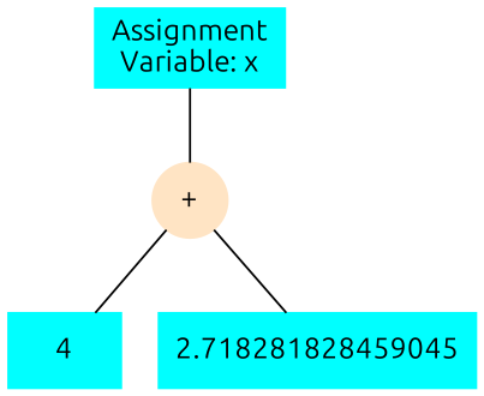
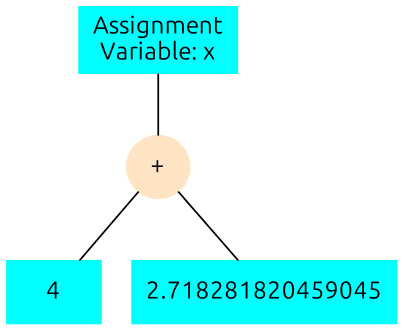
  digraph {
    fontname=Ubuntu
    node [color=cyan shape=box style=filled fontname=Ubuntu]
    edge [arrowhead=none fontname=Ubuntu]
    n1 [label="Assignment\nVariable: x"]
    n2 [color=bisque label="+" shape=circle]
    n3 [label=4]
-   n4 [label=2.718281828459045]
+   n4 [label=2.718281820459045]
    n1 -> n2
    n2 -> n3
    n2 -> n4
  }
